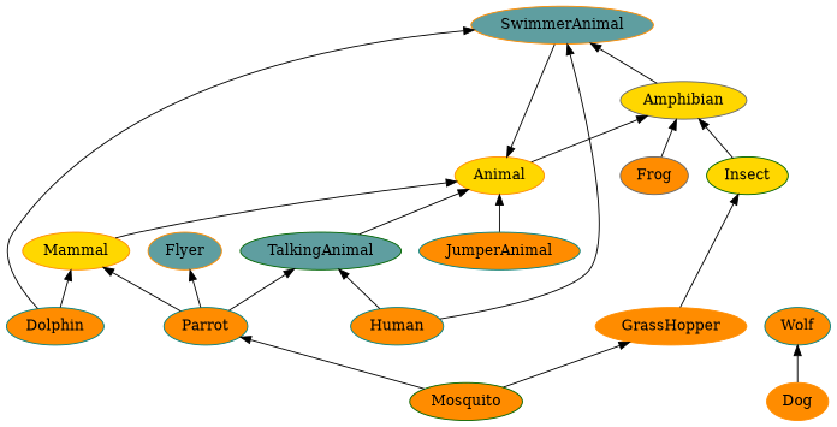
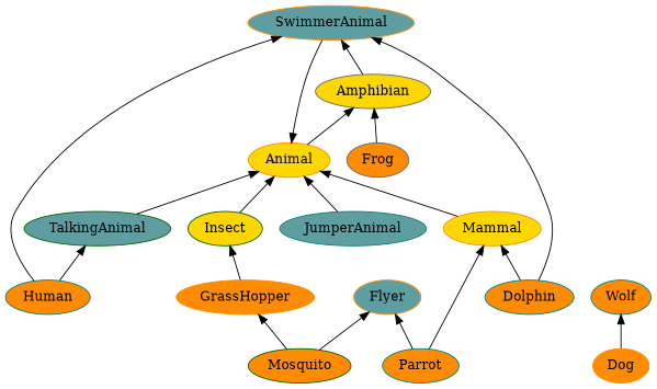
  digraph {
    rankdir=BT
    node [color=darkorange fillcolor=darkorange style=filled]
    Mammal [fillcolor=gold]
    Animal [fillcolor=gold]
    Amphibian [color=gray40 fillcolor=gold]
    Wolf [color=teal]
    Parrot [color=teal]
    TalkingAnimal [color=darkgreen fillcolor=cadetblue]
    Flyer [fillcolor=cadetblue]
    Dog
    Insect [color=darkgreen fillcolor=gold]
    SwimmerAnimal [fillcolor=cadetblue]
-   JumperAnimal [color=teal]
+   JumperAnimal [color=teal fillcolor=cadetblue]
    Frog [color=gray40]
    Human [color=teal]
    Mosquito [color=darkgreen]
    GrassHopper
    Dolphin [color=teal]
    Mammal -> Animal
    Animal -> Amphibian
    Amphibian -> SwimmerAnimal
    Parrot -> Mammal
-   Parrot -> TalkingAnimal
    Parrot -> Flyer
    TalkingAnimal -> Animal
    Dog -> Wolf
-   Insect -> Amphibian
+   Insect -> Animal
    SwimmerAnimal -> Animal
    JumperAnimal -> Animal
    Frog -> Amphibian
    Human -> TalkingAnimal
    Human -> SwimmerAnimal
-   Mosquito -> Parrot
+   Mosquito -> Flyer
    Mosquito -> GrassHopper
    GrassHopper -> Insect
    Dolphin -> Mammal
    Dolphin -> SwimmerAnimal
  }
